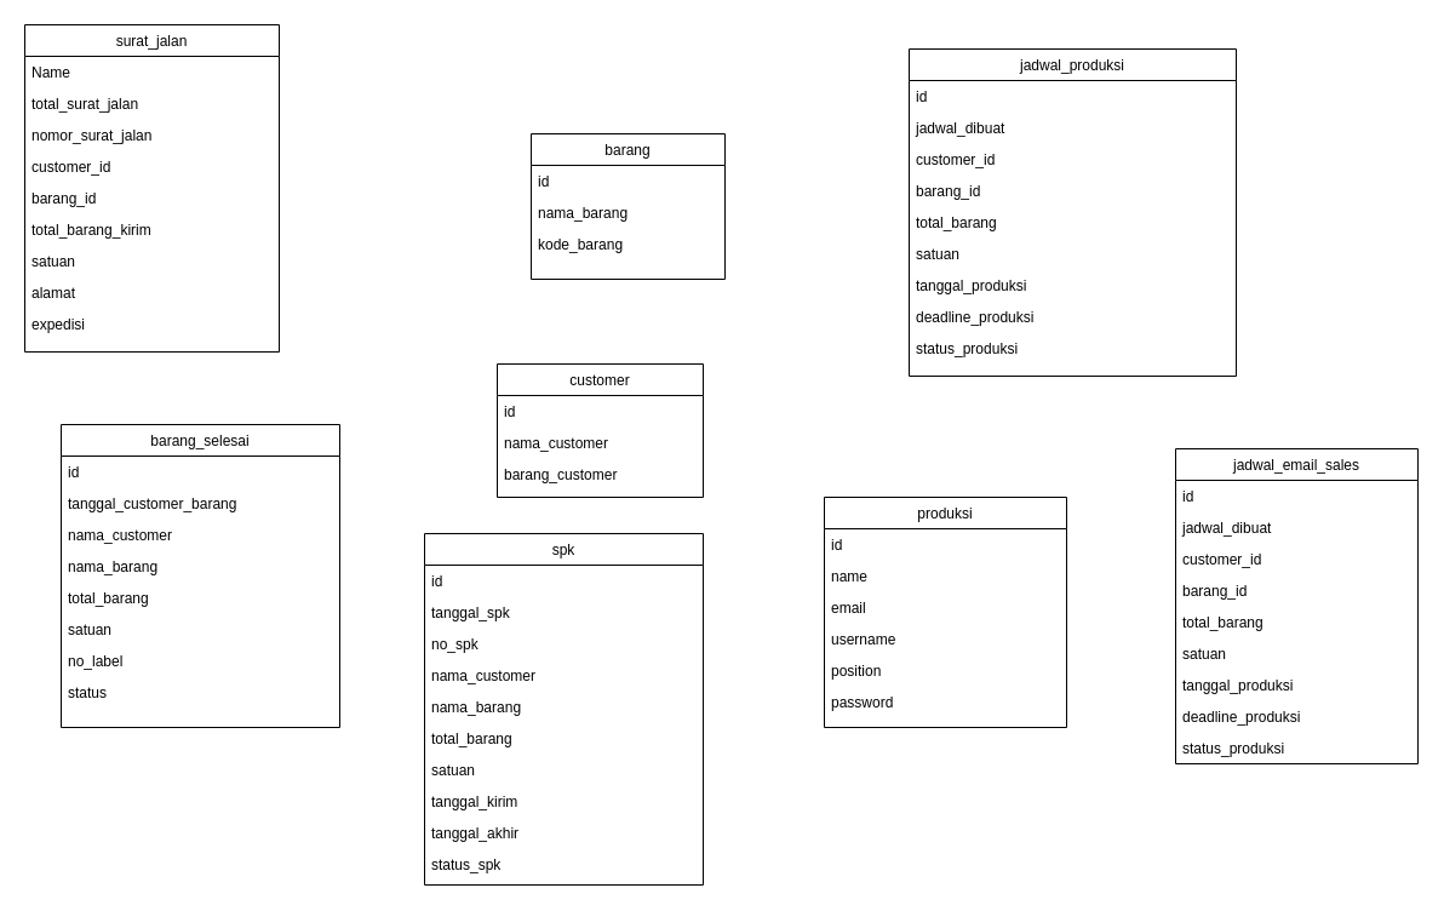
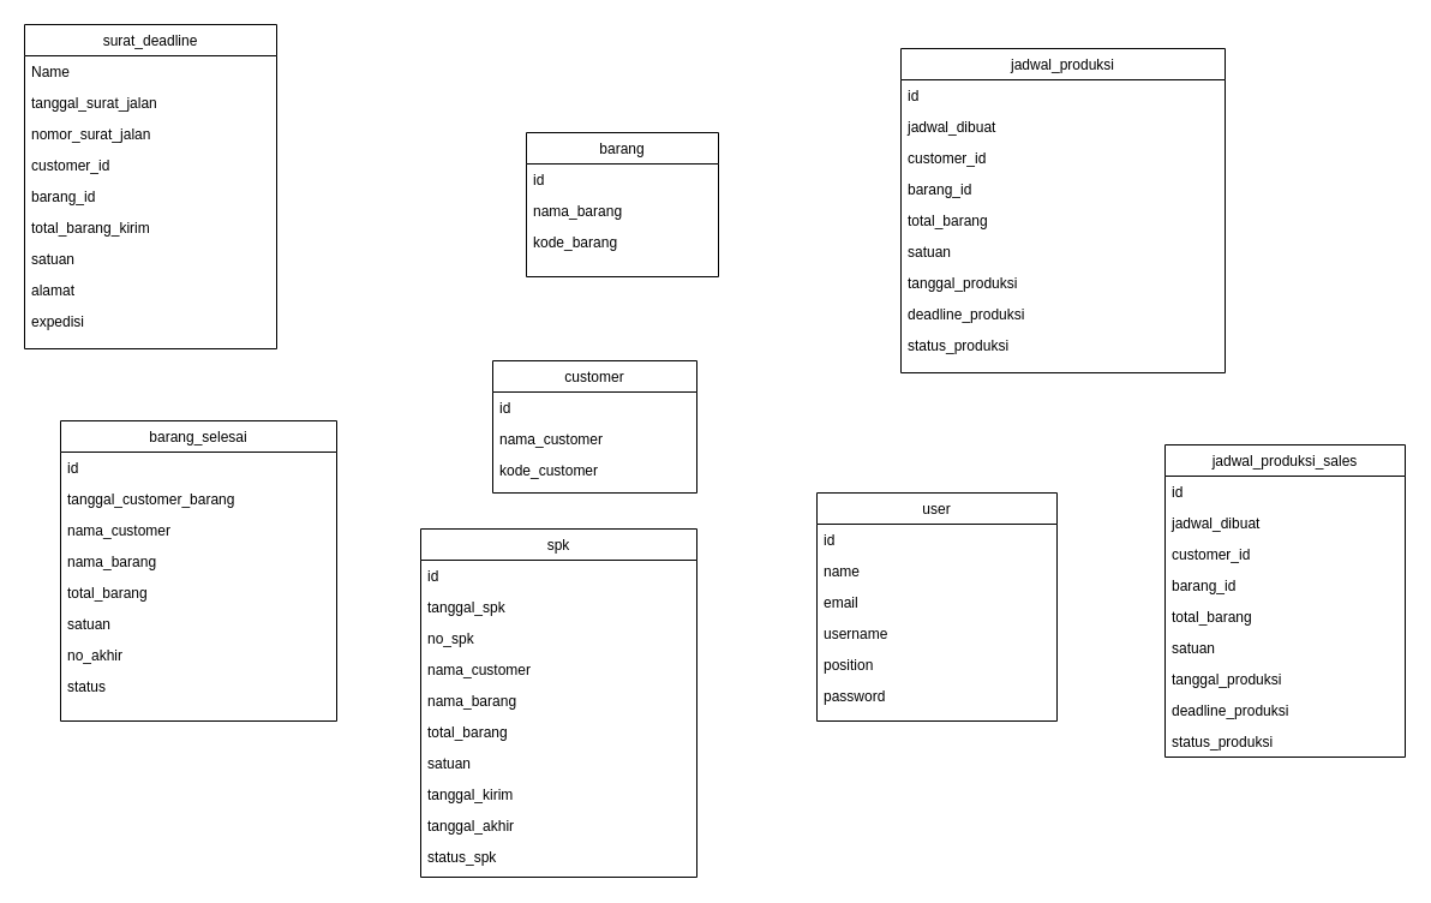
  <mxCell id="0" />
  <mxCell id="1" parent="0" />
- <mxCell id="2" value="surat_jalan" style="swimlane;fontStyle=0;align=center;verticalAlign=top;childLayout=stackLayout;horizontal=1;startSize=26;horizontalStack=0;resizeParent=1;resizeLast=0;collapsible=1;marginBottom=0;rounded=0;shadow=0;strokeWidth=1;" parent="1" vertex="1"><mxGeometry x="20" y="20" width="210" height="270" as="geometry"><mxRectangle x="230" y="140" width="160" height="26" as="alternateBounds" /></mxGeometry></mxCell>
+ <mxCell id="2" value="surat_deadline" style="swimlane;fontStyle=0;align=center;verticalAlign=top;childLayout=stackLayout;horizontal=1;startSize=26;horizontalStack=0;resizeParent=1;resizeLast=0;collapsible=1;marginBottom=0;rounded=0;shadow=0;strokeWidth=1;" parent="1" vertex="1"><mxGeometry x="20" y="20" width="210" height="270" as="geometry"><mxRectangle x="230" y="140" width="160" height="26" as="alternateBounds" /></mxGeometry></mxCell>
  <mxCell id="3" value="Name" style="text;align=left;verticalAlign=top;spacingLeft=4;spacingRight=4;overflow=hidden;rotatable=0;points=[[0,0.5],[1,0.5]];portConstraint=eastwest;" parent="2" vertex="1"><mxGeometry y="26" width="210" height="26" as="geometry" /></mxCell>
- <mxCell id="4" value="total_surat_jalan" style="text;align=left;verticalAlign=top;spacingLeft=4;spacingRight=4;overflow=hidden;rotatable=0;points=[[0,0.5],[1,0.5]];portConstraint=eastwest;rounded=0;shadow=0;html=0;" parent="2" vertex="1"><mxGeometry y="52" width="210" height="26" as="geometry" /></mxCell>
+ <mxCell id="4" value="tanggal_surat_jalan" style="text;align=left;verticalAlign=top;spacingLeft=4;spacingRight=4;overflow=hidden;rotatable=0;points=[[0,0.5],[1,0.5]];portConstraint=eastwest;rounded=0;shadow=0;html=0;" parent="2" vertex="1"><mxGeometry y="52" width="210" height="26" as="geometry" /></mxCell>
  <mxCell id="5" value="nomor_surat_jalan" style="text;align=left;verticalAlign=top;spacingLeft=4;spacingRight=4;overflow=hidden;rotatable=0;points=[[0,0.5],[1,0.5]];portConstraint=eastwest;rounded=0;shadow=0;html=0;" parent="2" vertex="1"><mxGeometry y="78" width="210" height="26" as="geometry" /></mxCell>
  <mxCell id="6" value="customer_id" style="text;align=left;verticalAlign=top;spacingLeft=4;spacingRight=4;overflow=hidden;rotatable=0;points=[[0,0.5],[1,0.5]];portConstraint=eastwest;rounded=0;shadow=0;html=0;" vertex="1" parent="2"><mxGeometry y="104" width="210" height="26" as="geometry" /></mxCell>
  <mxCell id="7" value="barang_id" style="text;align=left;verticalAlign=top;spacingLeft=4;spacingRight=4;overflow=hidden;rotatable=0;points=[[0,0.5],[1,0.5]];portConstraint=eastwest;rounded=0;shadow=0;html=0;" vertex="1" parent="2"><mxGeometry y="130" width="210" height="26" as="geometry" /></mxCell>
  <mxCell id="8" value="total_barang_kirim" style="text;align=left;verticalAlign=top;spacingLeft=4;spacingRight=4;overflow=hidden;rotatable=0;points=[[0,0.5],[1,0.5]];portConstraint=eastwest;rounded=0;shadow=0;html=0;" vertex="1" parent="2"><mxGeometry y="156" width="210" height="26" as="geometry" /></mxCell>
  <mxCell id="9" value="satuan" style="text;align=left;verticalAlign=top;spacingLeft=4;spacingRight=4;overflow=hidden;rotatable=0;points=[[0,0.5],[1,0.5]];portConstraint=eastwest;rounded=0;shadow=0;html=0;" vertex="1" parent="2"><mxGeometry y="182" width="210" height="26" as="geometry" /></mxCell>
  <mxCell id="10" value="alamat" style="text;align=left;verticalAlign=top;spacingLeft=4;spacingRight=4;overflow=hidden;rotatable=0;points=[[0,0.5],[1,0.5]];portConstraint=eastwest;rounded=0;shadow=0;html=0;" vertex="1" parent="2"><mxGeometry y="208" width="210" height="26" as="geometry" /></mxCell>
  <mxCell id="11" value="expedisi" style="text;align=left;verticalAlign=top;spacingLeft=4;spacingRight=4;overflow=hidden;rotatable=0;points=[[0,0.5],[1,0.5]];portConstraint=eastwest;rounded=0;shadow=0;html=0;" vertex="1" parent="2"><mxGeometry y="234" width="210" height="26" as="geometry" /></mxCell>
  <mxCell id="12" value="barang_selesai" style="swimlane;fontStyle=0;align=center;verticalAlign=top;childLayout=stackLayout;horizontal=1;startSize=26;horizontalStack=0;resizeParent=1;resizeLast=0;collapsible=1;marginBottom=0;rounded=0;shadow=0;strokeWidth=1;" parent="1" vertex="1"><mxGeometry x="50" y="350" width="230" height="250" as="geometry"><mxRectangle x="130" y="380" width="160" height="26" as="alternateBounds" /></mxGeometry></mxCell>
  <mxCell id="13" value="id" style="text;align=left;verticalAlign=top;spacingLeft=4;spacingRight=4;overflow=hidden;rotatable=0;points=[[0,0.5],[1,0.5]];portConstraint=eastwest;" parent="12" vertex="1"><mxGeometry y="26" width="230" height="26" as="geometry" /></mxCell>
  <mxCell id="14" value="tanggal_customer_barang" style="text;align=left;verticalAlign=top;spacingLeft=4;spacingRight=4;overflow=hidden;rotatable=0;points=[[0,0.5],[1,0.5]];portConstraint=eastwest;rounded=0;shadow=0;html=0;" parent="12" vertex="1"><mxGeometry y="52" width="230" height="26" as="geometry" /></mxCell>
  <mxCell id="15" value="nama_customer" style="text;align=left;verticalAlign=top;spacingLeft=4;spacingRight=4;overflow=hidden;rotatable=0;points=[[0,0.5],[1,0.5]];portConstraint=eastwest;rounded=0;shadow=0;html=0;" vertex="1" parent="12"><mxGeometry y="78" width="230" height="26" as="geometry" /></mxCell>
  <mxCell id="16" value="nama_barang" style="text;align=left;verticalAlign=top;spacingLeft=4;spacingRight=4;overflow=hidden;rotatable=0;points=[[0,0.5],[1,0.5]];portConstraint=eastwest;rounded=0;shadow=0;html=0;" vertex="1" parent="12"><mxGeometry y="104" width="230" height="26" as="geometry" /></mxCell>
  <mxCell id="17" value="total_barang" style="text;align=left;verticalAlign=top;spacingLeft=4;spacingRight=4;overflow=hidden;rotatable=0;points=[[0,0.5],[1,0.5]];portConstraint=eastwest;rounded=0;shadow=0;html=0;" vertex="1" parent="12"><mxGeometry y="130" width="230" height="26" as="geometry" /></mxCell>
  <mxCell id="18" value="satuan" style="text;align=left;verticalAlign=top;spacingLeft=4;spacingRight=4;overflow=hidden;rotatable=0;points=[[0,0.5],[1,0.5]];portConstraint=eastwest;rounded=0;shadow=0;html=0;" vertex="1" parent="12"><mxGeometry y="156" width="230" height="26" as="geometry" /></mxCell>
- <mxCell id="19" value="no_label" style="text;align=left;verticalAlign=top;spacingLeft=4;spacingRight=4;overflow=hidden;rotatable=0;points=[[0,0.5],[1,0.5]];portConstraint=eastwest;rounded=0;shadow=0;html=0;" vertex="1" parent="12"><mxGeometry y="182" width="230" height="26" as="geometry" /></mxCell>
+ <mxCell id="19" value="no_akhir" style="text;align=left;verticalAlign=top;spacingLeft=4;spacingRight=4;overflow=hidden;rotatable=0;points=[[0,0.5],[1,0.5]];portConstraint=eastwest;rounded=0;shadow=0;html=0;" vertex="1" parent="12"><mxGeometry y="182" width="230" height="26" as="geometry" /></mxCell>
  <mxCell id="20" value="status" style="text;align=left;verticalAlign=top;spacingLeft=4;spacingRight=4;overflow=hidden;rotatable=0;points=[[0,0.5],[1,0.5]];portConstraint=eastwest;rounded=0;shadow=0;html=0;" vertex="1" parent="12"><mxGeometry y="208" width="230" height="26" as="geometry" /></mxCell>
  <mxCell id="21" value="customer" style="swimlane;fontStyle=0;align=center;verticalAlign=top;childLayout=stackLayout;horizontal=1;startSize=26;horizontalStack=0;resizeParent=1;resizeLast=0;collapsible=1;marginBottom=0;rounded=0;shadow=0;strokeWidth=1;" parent="1" vertex="1"><mxGeometry x="410" y="300" width="170" height="110" as="geometry"><mxRectangle x="340" y="380" width="170" height="26" as="alternateBounds" /></mxGeometry></mxCell>
  <mxCell id="22" value="id" style="text;align=left;verticalAlign=top;spacingLeft=4;spacingRight=4;overflow=hidden;rotatable=0;points=[[0,0.5],[1,0.5]];portConstraint=eastwest;" parent="21" vertex="1"><mxGeometry y="26" width="170" height="26" as="geometry" /></mxCell>
  <mxCell id="23" value="nama_customer" style="text;align=left;verticalAlign=top;spacingLeft=4;spacingRight=4;overflow=hidden;rotatable=0;points=[[0,0.5],[1,0.5]];portConstraint=eastwest;" vertex="1" parent="21"><mxGeometry y="52" width="170" height="26" as="geometry" /></mxCell>
- <mxCell id="24" value="barang_customer" style="text;align=left;verticalAlign=top;spacingLeft=4;spacingRight=4;overflow=hidden;rotatable=0;points=[[0,0.5],[1,0.5]];portConstraint=eastwest;" vertex="1" parent="21"><mxGeometry y="78" width="170" height="26" as="geometry" /></mxCell>
+ <mxCell id="24" value="kode_customer" style="text;align=left;verticalAlign=top;spacingLeft=4;spacingRight=4;overflow=hidden;rotatable=0;points=[[0,0.5],[1,0.5]];portConstraint=eastwest;" vertex="1" parent="21"><mxGeometry y="78" width="170" height="26" as="geometry" /></mxCell>
  <mxCell id="25" value="barang" style="swimlane;fontStyle=0;align=center;verticalAlign=top;childLayout=stackLayout;horizontal=1;startSize=26;horizontalStack=0;resizeParent=1;resizeLast=0;collapsible=1;marginBottom=0;rounded=0;shadow=0;strokeWidth=1;" parent="1" vertex="1"><mxGeometry x="438" y="110" width="160" height="120" as="geometry"><mxRectangle x="550" y="140" width="160" height="26" as="alternateBounds" /></mxGeometry></mxCell>
  <mxCell id="26" value="id" style="text;align=left;verticalAlign=top;spacingLeft=4;spacingRight=4;overflow=hidden;rotatable=0;points=[[0,0.5],[1,0.5]];portConstraint=eastwest;" parent="25" vertex="1"><mxGeometry y="26" width="160" height="26" as="geometry" /></mxCell>
  <mxCell id="27" value="nama_barang" style="text;align=left;verticalAlign=top;spacingLeft=4;spacingRight=4;overflow=hidden;rotatable=0;points=[[0,0.5],[1,0.5]];portConstraint=eastwest;rounded=0;shadow=0;html=0;" parent="25" vertex="1"><mxGeometry y="52" width="160" height="26" as="geometry" /></mxCell>
  <mxCell id="28" value="kode_barang" style="text;align=left;verticalAlign=top;spacingLeft=4;spacingRight=4;overflow=hidden;rotatable=0;points=[[0,0.5],[1,0.5]];portConstraint=eastwest;rounded=0;shadow=0;html=0;" parent="25" vertex="1"><mxGeometry y="78" width="160" height="26" as="geometry" /></mxCell>
  <mxCell id="29" value="spk" style="swimlane;fontStyle=0;align=center;verticalAlign=top;childLayout=stackLayout;horizontal=1;startSize=26;horizontalStack=0;resizeParent=1;resizeLast=0;collapsible=1;marginBottom=0;rounded=0;shadow=0;strokeWidth=1;" vertex="1" parent="1"><mxGeometry x="350" y="440" width="230" height="290" as="geometry"><mxRectangle x="130" y="380" width="160" height="26" as="alternateBounds" /></mxGeometry></mxCell>
  <mxCell id="30" value="id" style="text;align=left;verticalAlign=top;spacingLeft=4;spacingRight=4;overflow=hidden;rotatable=0;points=[[0,0.5],[1,0.5]];portConstraint=eastwest;" vertex="1" parent="29"><mxGeometry y="26" width="230" height="26" as="geometry" /></mxCell>
  <mxCell id="31" value="tanggal_spk" style="text;align=left;verticalAlign=top;spacingLeft=4;spacingRight=4;overflow=hidden;rotatable=0;points=[[0,0.5],[1,0.5]];portConstraint=eastwest;rounded=0;shadow=0;html=0;" vertex="1" parent="29"><mxGeometry y="52" width="230" height="26" as="geometry" /></mxCell>
  <mxCell id="32" value="no_spk" style="text;align=left;verticalAlign=top;spacingLeft=4;spacingRight=4;overflow=hidden;rotatable=0;points=[[0,0.5],[1,0.5]];portConstraint=eastwest;rounded=0;shadow=0;html=0;" vertex="1" parent="29"><mxGeometry y="78" width="230" height="26" as="geometry" /></mxCell>
  <mxCell id="33" value="nama_customer" style="text;align=left;verticalAlign=top;spacingLeft=4;spacingRight=4;overflow=hidden;rotatable=0;points=[[0,0.5],[1,0.5]];portConstraint=eastwest;rounded=0;shadow=0;html=0;" vertex="1" parent="29"><mxGeometry y="104" width="230" height="26" as="geometry" /></mxCell>
  <mxCell id="34" value="nama_barang" style="text;align=left;verticalAlign=top;spacingLeft=4;spacingRight=4;overflow=hidden;rotatable=0;points=[[0,0.5],[1,0.5]];portConstraint=eastwest;rounded=0;shadow=0;html=0;" vertex="1" parent="29"><mxGeometry y="130" width="230" height="26" as="geometry" /></mxCell>
  <mxCell id="35" value="total_barang" style="text;align=left;verticalAlign=top;spacingLeft=4;spacingRight=4;overflow=hidden;rotatable=0;points=[[0,0.5],[1,0.5]];portConstraint=eastwest;rounded=0;shadow=0;html=0;" vertex="1" parent="29"><mxGeometry y="156" width="230" height="26" as="geometry" /></mxCell>
  <mxCell id="36" value="satuan" style="text;align=left;verticalAlign=top;spacingLeft=4;spacingRight=4;overflow=hidden;rotatable=0;points=[[0,0.5],[1,0.5]];portConstraint=eastwest;rounded=0;shadow=0;html=0;" vertex="1" parent="29"><mxGeometry y="182" width="230" height="26" as="geometry" /></mxCell>
  <mxCell id="37" value="tanggal_kirim" style="text;align=left;verticalAlign=top;spacingLeft=4;spacingRight=4;overflow=hidden;rotatable=0;points=[[0,0.5],[1,0.5]];portConstraint=eastwest;rounded=0;shadow=0;html=0;" vertex="1" parent="29"><mxGeometry y="208" width="230" height="26" as="geometry" /></mxCell>
  <mxCell id="38" value="tanggal_akhir" style="text;align=left;verticalAlign=top;spacingLeft=4;spacingRight=4;overflow=hidden;rotatable=0;points=[[0,0.5],[1,0.5]];portConstraint=eastwest;rounded=0;shadow=0;html=0;" vertex="1" parent="29"><mxGeometry y="234" width="230" height="26" as="geometry" /></mxCell>
  <mxCell id="39" value="status_spk" style="text;align=left;verticalAlign=top;spacingLeft=4;spacingRight=4;overflow=hidden;rotatable=0;points=[[0,0.5],[1,0.5]];portConstraint=eastwest;rounded=0;shadow=0;html=0;" vertex="1" parent="29"><mxGeometry y="260" width="230" height="26" as="geometry" /></mxCell>
- <mxCell id="40" value="produksi" style="swimlane;fontStyle=0;align=center;verticalAlign=top;childLayout=stackLayout;horizontal=1;startSize=26;horizontalStack=0;resizeParent=1;resizeLast=0;collapsible=1;marginBottom=0;rounded=0;shadow=0;strokeWidth=1;" vertex="1" parent="1"><mxGeometry x="680" y="410" width="200" height="190" as="geometry"><mxRectangle x="130" y="380" width="160" height="26" as="alternateBounds" /></mxGeometry></mxCell>
+ <mxCell id="40" value="user" style="swimlane;fontStyle=0;align=center;verticalAlign=top;childLayout=stackLayout;horizontal=1;startSize=26;horizontalStack=0;resizeParent=1;resizeLast=0;collapsible=1;marginBottom=0;rounded=0;shadow=0;strokeWidth=1;" vertex="1" parent="1"><mxGeometry x="680" y="410" width="200" height="190" as="geometry"><mxRectangle x="130" y="380" width="160" height="26" as="alternateBounds" /></mxGeometry></mxCell>
  <mxCell id="41" value="id" style="text;align=left;verticalAlign=top;spacingLeft=4;spacingRight=4;overflow=hidden;rotatable=0;points=[[0,0.5],[1,0.5]];portConstraint=eastwest;" vertex="1" parent="40"><mxGeometry y="26" width="200" height="26" as="geometry" /></mxCell>
  <mxCell id="42" value="name" style="text;align=left;verticalAlign=top;spacingLeft=4;spacingRight=4;overflow=hidden;rotatable=0;points=[[0,0.5],[1,0.5]];portConstraint=eastwest;rounded=0;shadow=0;html=0;" vertex="1" parent="40"><mxGeometry y="52" width="200" height="26" as="geometry" /></mxCell>
  <mxCell id="43" value="email" style="text;align=left;verticalAlign=top;spacingLeft=4;spacingRight=4;overflow=hidden;rotatable=0;points=[[0,0.5],[1,0.5]];portConstraint=eastwest;rounded=0;shadow=0;html=0;" vertex="1" parent="40"><mxGeometry y="78" width="200" height="26" as="geometry" /></mxCell>
  <mxCell id="44" value="username" style="text;align=left;verticalAlign=top;spacingLeft=4;spacingRight=4;overflow=hidden;rotatable=0;points=[[0,0.5],[1,0.5]];portConstraint=eastwest;rounded=0;shadow=0;html=0;" vertex="1" parent="40"><mxGeometry y="104" width="200" height="26" as="geometry" /></mxCell>
  <mxCell id="45" value="position" style="text;align=left;verticalAlign=top;spacingLeft=4;spacingRight=4;overflow=hidden;rotatable=0;points=[[0,0.5],[1,0.5]];portConstraint=eastwest;rounded=0;shadow=0;html=0;" vertex="1" parent="40"><mxGeometry y="130" width="200" height="26" as="geometry" /></mxCell>
  <mxCell id="46" value="password" style="text;align=left;verticalAlign=top;spacingLeft=4;spacingRight=4;overflow=hidden;rotatable=0;points=[[0,0.5],[1,0.5]];portConstraint=eastwest;rounded=0;shadow=0;html=0;" vertex="1" parent="40"><mxGeometry y="156" width="200" height="26" as="geometry" /></mxCell>
  <mxCell id="47" value="jadwal_produksi" style="swimlane;fontStyle=0;align=center;verticalAlign=top;childLayout=stackLayout;horizontal=1;startSize=26;horizontalStack=0;resizeParent=1;resizeLast=0;collapsible=1;marginBottom=0;rounded=0;shadow=0;strokeWidth=1;" vertex="1" parent="1"><mxGeometry x="750" y="40" width="270" height="270" as="geometry"><mxRectangle x="130" y="380" width="160" height="26" as="alternateBounds" /></mxGeometry></mxCell>
  <mxCell id="48" value="id" style="text;align=left;verticalAlign=top;spacingLeft=4;spacingRight=4;overflow=hidden;rotatable=0;points=[[0,0.5],[1,0.5]];portConstraint=eastwest;" vertex="1" parent="47"><mxGeometry y="26" width="270" height="26" as="geometry" /></mxCell>
  <mxCell id="49" value="jadwal_dibuat" style="text;align=left;verticalAlign=top;spacingLeft=4;spacingRight=4;overflow=hidden;rotatable=0;points=[[0,0.5],[1,0.5]];portConstraint=eastwest;rounded=0;shadow=0;html=0;" vertex="1" parent="47"><mxGeometry y="52" width="270" height="26" as="geometry" /></mxCell>
  <mxCell id="50" value="customer_id" style="text;align=left;verticalAlign=top;spacingLeft=4;spacingRight=4;overflow=hidden;rotatable=0;points=[[0,0.5],[1,0.5]];portConstraint=eastwest;rounded=0;shadow=0;html=0;" vertex="1" parent="47"><mxGeometry y="78" width="270" height="26" as="geometry" /></mxCell>
  <mxCell id="51" value="barang_id" style="text;align=left;verticalAlign=top;spacingLeft=4;spacingRight=4;overflow=hidden;rotatable=0;points=[[0,0.5],[1,0.5]];portConstraint=eastwest;rounded=0;shadow=0;html=0;" vertex="1" parent="47"><mxGeometry y="104" width="270" height="26" as="geometry" /></mxCell>
  <mxCell id="52" value="total_barang" style="text;align=left;verticalAlign=top;spacingLeft=4;spacingRight=4;overflow=hidden;rotatable=0;points=[[0,0.5],[1,0.5]];portConstraint=eastwest;rounded=0;shadow=0;html=0;" vertex="1" parent="47"><mxGeometry y="130" width="270" height="26" as="geometry" /></mxCell>
  <mxCell id="53" value="satuan" style="text;align=left;verticalAlign=top;spacingLeft=4;spacingRight=4;overflow=hidden;rotatable=0;points=[[0,0.5],[1,0.5]];portConstraint=eastwest;rounded=0;shadow=0;html=0;" vertex="1" parent="47"><mxGeometry y="156" width="270" height="26" as="geometry" /></mxCell>
  <mxCell id="54" value="tanggal_produksi" style="text;align=left;verticalAlign=top;spacingLeft=4;spacingRight=4;overflow=hidden;rotatable=0;points=[[0,0.5],[1,0.5]];portConstraint=eastwest;rounded=0;shadow=0;html=0;" vertex="1" parent="47"><mxGeometry y="182" width="270" height="26" as="geometry" /></mxCell>
  <mxCell id="55" value="deadline_produksi" style="text;align=left;verticalAlign=top;spacingLeft=4;spacingRight=4;overflow=hidden;rotatable=0;points=[[0,0.5],[1,0.5]];portConstraint=eastwest;rounded=0;shadow=0;html=0;" vertex="1" parent="47"><mxGeometry y="208" width="270" height="26" as="geometry" /></mxCell>
  <mxCell id="56" value="status_produksi" style="text;align=left;verticalAlign=top;spacingLeft=4;spacingRight=4;overflow=hidden;rotatable=0;points=[[0,0.5],[1,0.5]];portConstraint=eastwest;rounded=0;shadow=0;html=0;" vertex="1" parent="47"><mxGeometry y="234" width="270" height="26" as="geometry" /></mxCell>
- <mxCell id="57" value="jadwal_email_sales" style="swimlane;fontStyle=0;align=center;verticalAlign=top;childLayout=stackLayout;horizontal=1;startSize=26;horizontalStack=0;resizeParent=1;resizeLast=0;collapsible=1;marginBottom=0;rounded=0;shadow=0;strokeWidth=1;" vertex="1" parent="1"><mxGeometry x="970" y="370" width="200" height="260" as="geometry"><mxRectangle x="130" y="380" width="160" height="26" as="alternateBounds" /></mxGeometry></mxCell>
+ <mxCell id="57" value="jadwal_produksi_sales" style="swimlane;fontStyle=0;align=center;verticalAlign=top;childLayout=stackLayout;horizontal=1;startSize=26;horizontalStack=0;resizeParent=1;resizeLast=0;collapsible=1;marginBottom=0;rounded=0;shadow=0;strokeWidth=1;" vertex="1" parent="1"><mxGeometry x="970" y="370" width="200" height="260" as="geometry"><mxRectangle x="130" y="380" width="160" height="26" as="alternateBounds" /></mxGeometry></mxCell>
  <mxCell id="58" value="id" style="text;align=left;verticalAlign=top;spacingLeft=4;spacingRight=4;overflow=hidden;rotatable=0;points=[[0,0.5],[1,0.5]];portConstraint=eastwest;" vertex="1" parent="57"><mxGeometry y="26" width="200" height="26" as="geometry" /></mxCell>
  <mxCell id="59" value="jadwal_dibuat" style="text;align=left;verticalAlign=top;spacingLeft=4;spacingRight=4;overflow=hidden;rotatable=0;points=[[0,0.5],[1,0.5]];portConstraint=eastwest;rounded=0;shadow=0;html=0;" vertex="1" parent="57"><mxGeometry y="52" width="200" height="26" as="geometry" /></mxCell>
  <mxCell id="60" value="customer_id" style="text;align=left;verticalAlign=top;spacingLeft=4;spacingRight=4;overflow=hidden;rotatable=0;points=[[0,0.5],[1,0.5]];portConstraint=eastwest;rounded=0;shadow=0;html=0;" vertex="1" parent="57"><mxGeometry y="78" width="200" height="26" as="geometry" /></mxCell>
  <mxCell id="61" value="barang_id" style="text;align=left;verticalAlign=top;spacingLeft=4;spacingRight=4;overflow=hidden;rotatable=0;points=[[0,0.5],[1,0.5]];portConstraint=eastwest;rounded=0;shadow=0;html=0;" vertex="1" parent="57"><mxGeometry y="104" width="200" height="26" as="geometry" /></mxCell>
  <mxCell id="62" value="total_barang" style="text;align=left;verticalAlign=top;spacingLeft=4;spacingRight=4;overflow=hidden;rotatable=0;points=[[0,0.5],[1,0.5]];portConstraint=eastwest;rounded=0;shadow=0;html=0;" vertex="1" parent="57"><mxGeometry y="130" width="200" height="26" as="geometry" /></mxCell>
  <mxCell id="63" value="satuan" style="text;align=left;verticalAlign=top;spacingLeft=4;spacingRight=4;overflow=hidden;rotatable=0;points=[[0,0.5],[1,0.5]];portConstraint=eastwest;rounded=0;shadow=0;html=0;" vertex="1" parent="57"><mxGeometry y="156" width="200" height="26" as="geometry" /></mxCell>
  <mxCell id="64" value="tanggal_produksi" style="text;align=left;verticalAlign=top;spacingLeft=4;spacingRight=4;overflow=hidden;rotatable=0;points=[[0,0.5],[1,0.5]];portConstraint=eastwest;rounded=0;shadow=0;html=0;" vertex="1" parent="57"><mxGeometry y="182" width="200" height="26" as="geometry" /></mxCell>
  <mxCell id="65" value="deadline_produksi" style="text;align=left;verticalAlign=top;spacingLeft=4;spacingRight=4;overflow=hidden;rotatable=0;points=[[0,0.5],[1,0.5]];portConstraint=eastwest;rounded=0;shadow=0;html=0;" vertex="1" parent="57"><mxGeometry y="208" width="200" height="26" as="geometry" /></mxCell>
  <mxCell id="66" value="status_produksi" style="text;align=left;verticalAlign=top;spacingLeft=4;spacingRight=4;overflow=hidden;rotatable=0;points=[[0,0.5],[1,0.5]];portConstraint=eastwest;rounded=0;shadow=0;html=0;" vertex="1" parent="57"><mxGeometry y="234" width="200" height="26" as="geometry" /></mxCell>
